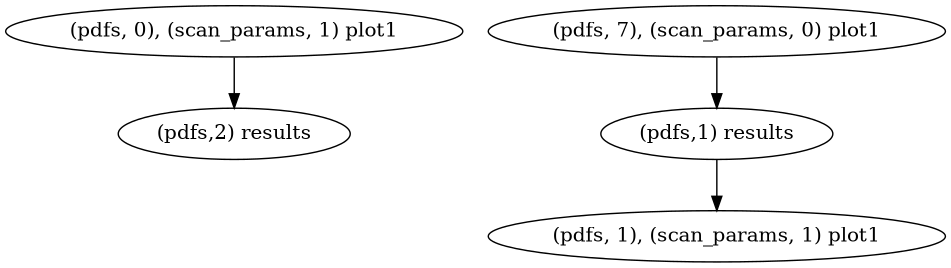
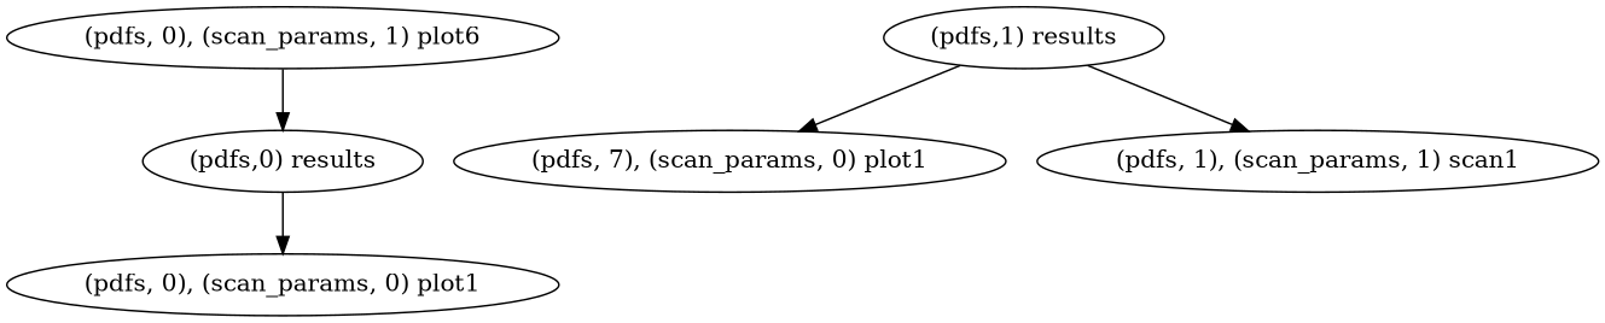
  digraph {
-   "(pdfs,0) results" [label="(pdfs,2) results"]
-   "(pdfs, 0), (scan_params, 1) plot1"
+   "(pdfs,0) results"
+   "(pdfs, 0), (scan_params, 0) plot1"
+   "(pdfs, 0), (scan_params, 1) plot1" [label="(pdfs, 0), (scan_params, 1) plot6"]
    n4 [label="(pdfs, 7), (scan_params, 0) plot1"]
    "(pdfs,1) results"
-   "(pdfs, 1), (scan_params, 1) plot1"
+   "(pdfs, 1), (scan_params, 1) plot1" [label="(pdfs, 1), (scan_params, 1) scan1"]
+   "(pdfs,0) results" -> "(pdfs, 0), (scan_params, 0) plot1"
    "(pdfs, 0), (scan_params, 1) plot1" -> "(pdfs,0) results"
-   n4 -> "(pdfs,1) results"
+   "(pdfs,1) results" -> n4
    "(pdfs,1) results" -> "(pdfs, 1), (scan_params, 1) plot1"
  }
